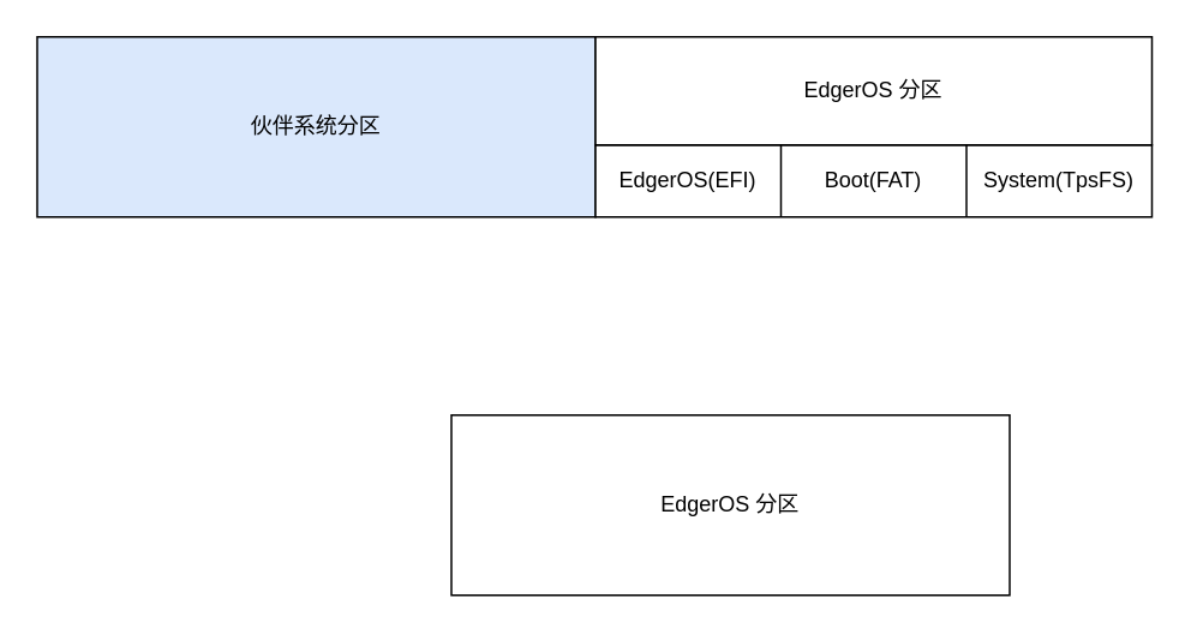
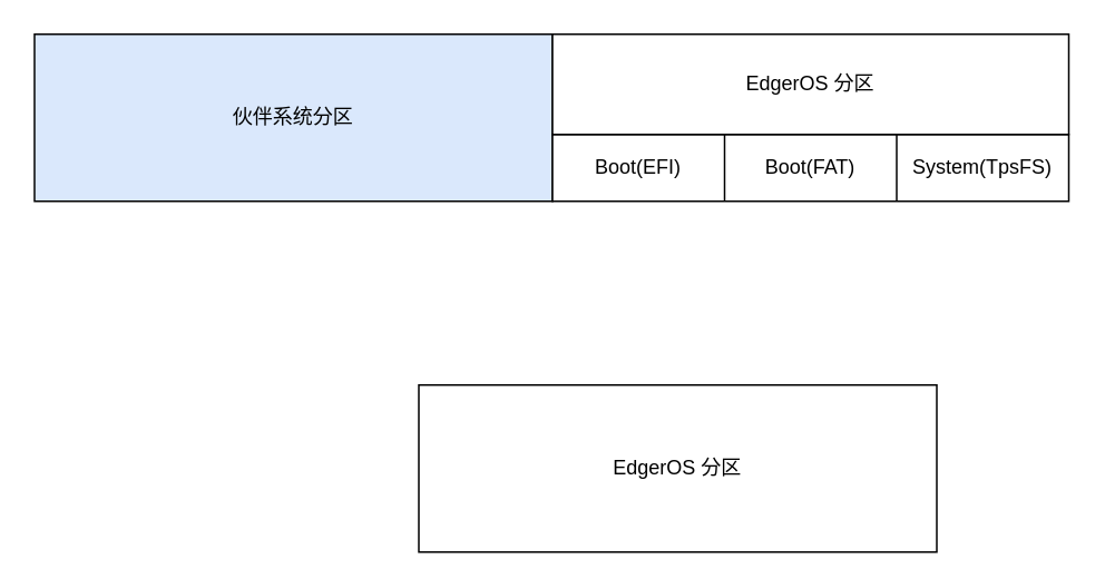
  <mxCell id="0" />
  <mxCell id="1" parent="0" />
  <mxCell id="2" value="伙伴系统分区" style="rounded=0;whiteSpace=wrap;html=1;strokeWidth=1;fillColor=#dae8fc;" vertex="1" parent="1"><mxGeometry x="20" y="20" width="310" height="100" as="geometry" /></mxCell>
  <mxCell id="3" value="EdgerOS 分区" style="rounded=0;whiteSpace=wrap;html=1;strokeWidth=1;" vertex="1" parent="1"><mxGeometry x="250" y="230" width="310" height="100" as="geometry" /></mxCell>
  <mxCell id="4" value="" style="shape=table;html=1;whiteSpace=wrap;startSize=0;container=1;collapsible=0;childLayout=tableLayout;strokeWidth=1;" vertex="1" parent="1"><mxGeometry x="330" y="80" width="309" height="40" as="geometry" /></mxCell>
  <mxCell id="5" value="" style="shape=tableRow;horizontal=0;startSize=0;swimlaneHead=0;swimlaneBody=0;top=0;left=0;bottom=0;right=0;collapsible=0;dropTarget=0;fillColor=none;points=[[0,0.5],[1,0.5]];portConstraint=eastwest;strokeWidth=1;" vertex="1" parent="4"><mxGeometry width="309" height="40" as="geometry" /></mxCell>
- <mxCell id="6" value="EdgerOS(EFI)" style="shape=partialRectangle;html=1;whiteSpace=wrap;connectable=0;fillColor=none;top=0;left=0;bottom=0;right=0;overflow=hidden;strokeWidth=1;" vertex="1" parent="5"><mxGeometry width="103" height="40" as="geometry"><mxRectangle width="103" height="40" as="alternateBounds" /></mxGeometry></mxCell>
+ <mxCell id="6" value="Boot(EFI)" style="shape=partialRectangle;html=1;whiteSpace=wrap;connectable=0;fillColor=none;top=0;left=0;bottom=0;right=0;overflow=hidden;strokeWidth=1;" vertex="1" parent="5"><mxGeometry width="103" height="40" as="geometry"><mxRectangle width="103" height="40" as="alternateBounds" /></mxGeometry></mxCell>
  <mxCell id="7" value="Boot(FAT)" style="shape=partialRectangle;html=1;whiteSpace=wrap;connectable=0;fillColor=none;top=0;left=0;bottom=0;right=0;overflow=hidden;strokeWidth=1;" vertex="1" parent="5"><mxGeometry x="103" width="103" height="40" as="geometry"><mxRectangle width="103" height="40" as="alternateBounds" /></mxGeometry></mxCell>
  <mxCell id="8" value="System(TpsFS)" style="shape=partialRectangle;html=1;whiteSpace=wrap;connectable=0;fillColor=none;top=0;left=0;bottom=0;right=0;overflow=hidden;strokeWidth=1;" vertex="1" parent="5"><mxGeometry x="206" width="103" height="40" as="geometry"><mxRectangle width="103" height="40" as="alternateBounds" /></mxGeometry></mxCell>
  <mxCell id="9" value="EdgerOS 分区" style="rounded=0;whiteSpace=wrap;html=1;strokeWidth=1;" vertex="1" parent="1"><mxGeometry x="330" y="20" width="309" height="60" as="geometry" /></mxCell>
